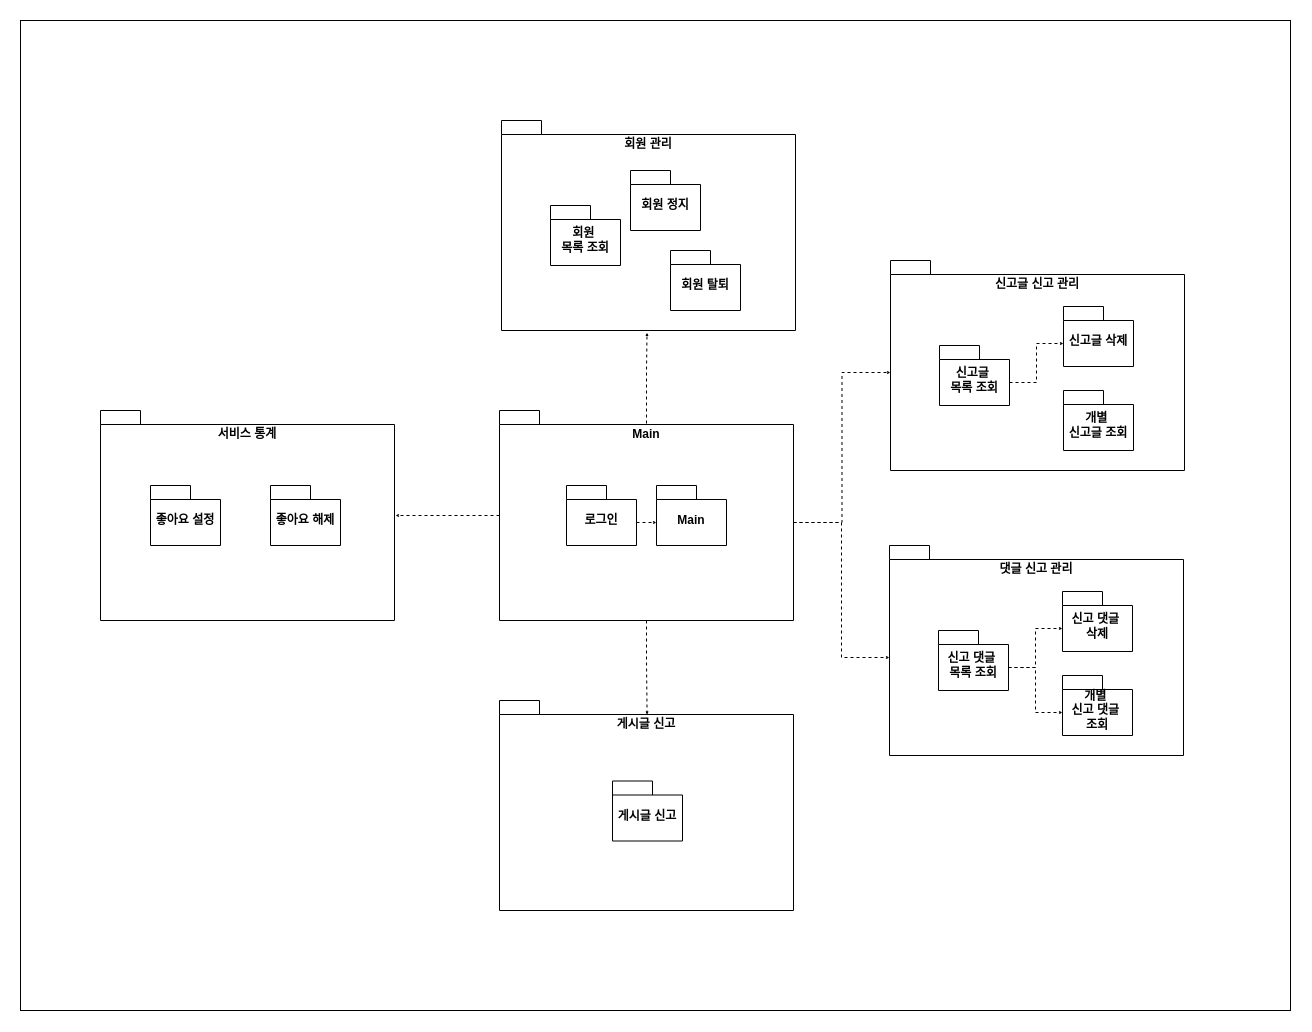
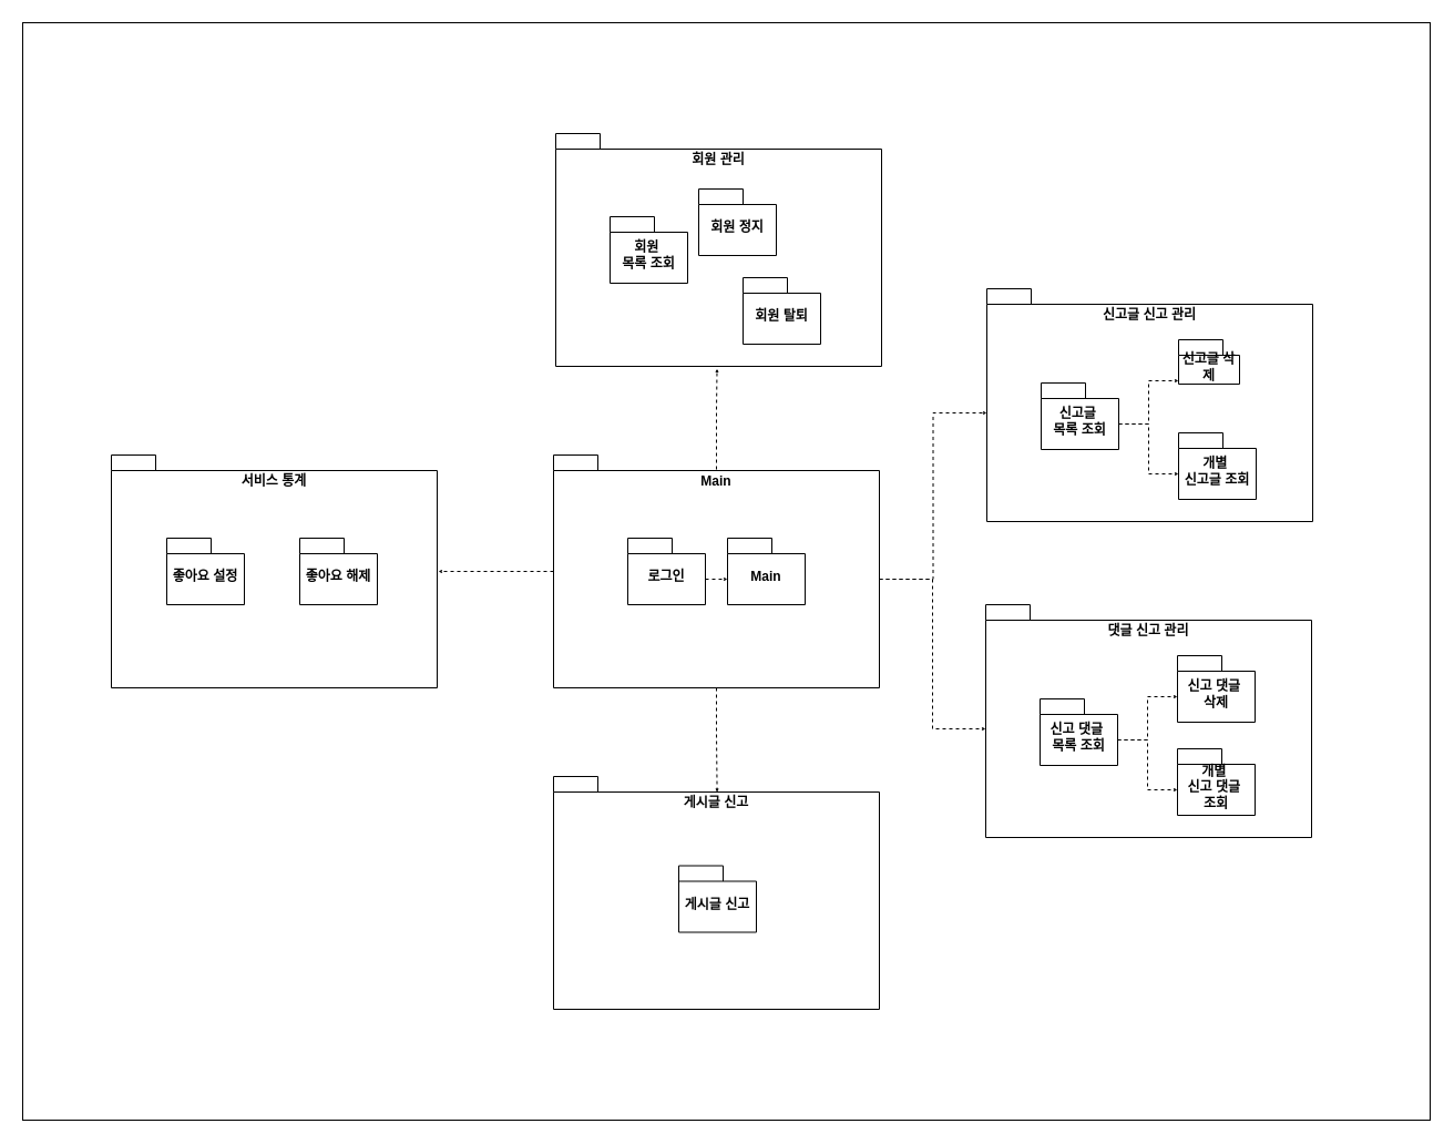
  <mxCell id="0" />
  <mxCell id="1" parent="0" />
  <mxCell id="2" value="" style="rounded=0;whiteSpace=wrap;html=1;fillColor=light-dark(#FFFFFF,#FFFFFF);" vertex="1" parent="1"><mxGeometry x="20" y="20" width="1270" height="990" as="geometry" /></mxCell>
  <mxCell id="3" value="신고글 신고 관리" style="shape=folder;fontStyle=1;spacingTop=10;tabWidth=40;tabHeight=14;tabPosition=left;html=1;whiteSpace=wrap;verticalAlign=top;strokeColor=light-dark(#000000,#000000);align=center;fontFamily=Helvetica;fontSize=12;fontColor=light-dark(#000000,#000000);fillColor=none;" parent="1" vertex="1"><mxGeometry x="890" y="260" width="294" height="210" as="geometry" /></mxCell>
  <mxCell id="4" value="신고글&amp;nbsp;&lt;div&gt;목록 조회&lt;/div&gt;" style="shape=folder;fontStyle=1;spacingTop=10;tabWidth=40;tabHeight=14;tabPosition=left;html=1;whiteSpace=wrap;verticalAlign=middle;fontSize=12;strokeColor=light-dark(#000000,#000000);align=center;fontFamily=Helvetica;fontColor=light-dark(#000000,#000000);fillColor=none;" parent="1" vertex="1"><mxGeometry x="939" y="345" width="70" height="60" as="geometry" /></mxCell>
- <mxCell id="5" value="신고글 삭제" style="shape=folder;fontStyle=1;spacingTop=10;tabWidth=40;tabHeight=14;tabPosition=left;html=1;whiteSpace=wrap;verticalAlign=middle;fontSize=12;strokeColor=light-dark(#000000,#000000);align=center;fontFamily=Helvetica;fontColor=light-dark(#000000,#000000);fillColor=none;" parent="1" vertex="1"><mxGeometry x="1063" y="306" width="70" height="60" as="geometry" /></mxCell>
+ <mxCell id="5" value="신고글 삭제" style="shape=folder;fontStyle=1;spacingTop=10;tabWidth=40;tabHeight=14;tabPosition=left;html=1;whiteSpace=wrap;verticalAlign=middle;fontSize=12;strokeColor=light-dark(#000000,#000000);align=center;fontFamily=Helvetica;fontColor=light-dark(#000000,#000000);fillColor=none;" parent="1" vertex="1"><mxGeometry x="1063" y="306" width="55" height="40" as="geometry" /></mxCell>
  <mxCell id="6" value="&lt;font style=&quot;color: light-dark(rgb(0, 0, 0), rgb(0, 0, 0));&quot;&gt;개별&amp;nbsp;&lt;/font&gt;&lt;div&gt;&lt;font style=&quot;color: light-dark(rgb(0, 0, 0), rgb(0, 0, 0));&quot;&gt;신고글&amp;nbsp;&lt;span style=&quot;background-color: transparent;&quot;&gt;조회&lt;/span&gt;&lt;/font&gt;&lt;/div&gt;" style="shape=folder;fontStyle=1;spacingTop=10;tabWidth=40;tabHeight=14;tabPosition=left;html=1;whiteSpace=wrap;verticalAlign=middle;fontSize=12;strokeColor=light-dark(#000000,#000000);align=center;fontFamily=Helvetica;fontColor=light-dark(#000000,#000000);fillColor=none;" parent="1" vertex="1"><mxGeometry x="1063" y="390" width="70" height="60" as="geometry" /></mxCell>
  <mxCell id="7" style="edgeStyle=orthogonalEdgeStyle;rounded=0;orthogonalLoop=1;jettySize=auto;html=1;exitX=0;exitY=0;exitDx=70;exitDy=37;exitPerimeter=0;entryX=0;entryY=0;entryDx=0;entryDy=37;entryPerimeter=0;dashed=1;startSize=1;endSize=1;strokeColor=light-dark(#000000,#000000);" parent="1" source="4" target="5" edge="1"><mxGeometry relative="1" as="geometry" /></mxCell>
+ <mxCell id="8" style="edgeStyle=orthogonalEdgeStyle;rounded=0;orthogonalLoop=1;jettySize=auto;html=1;exitX=0;exitY=0;exitDx=70;exitDy=37;exitPerimeter=0;entryX=0;entryY=0;entryDx=0;entryDy=37;entryPerimeter=0;dashed=1;startSize=1;endSize=1;strokeColor=light-dark(#000000,#000000);" parent="1" source="4" target="6" edge="1"><mxGeometry relative="1" as="geometry"><mxPoint x="941.31" y="371.24" as="sourcePoint" /><mxPoint x="941.52" y="397.52" as="targetPoint" /></mxGeometry></mxCell>
  <mxCell id="9" style="edgeStyle=orthogonalEdgeStyle;rounded=0;orthogonalLoop=1;jettySize=auto;html=1;exitX=0.5;exitY=1;exitDx=0;exitDy=0;exitPerimeter=0;entryX=0.502;entryY=0.068;entryDx=0;entryDy=0;entryPerimeter=0;dashed=1;strokeColor=light-dark(#000000,#000000);align=center;verticalAlign=middle;fontFamily=Helvetica;fontSize=11;fontColor=default;labelBackgroundColor=default;startSize=1;endArrow=classic;endSize=1;" edge="1" parent="1" source="10" target="16"><mxGeometry relative="1" as="geometry" /></mxCell>
  <mxCell id="10" value="Main" style="shape=folder;fontStyle=1;spacingTop=10;tabWidth=40;tabHeight=14;tabPosition=left;html=1;whiteSpace=wrap;verticalAlign=top;strokeColor=light-dark(#000000,#000000);align=center;fontFamily=Helvetica;fontSize=12;fontColor=light-dark(#000000,#000000);fillColor=none;" parent="1" vertex="1"><mxGeometry x="499" y="410" width="294" height="210" as="geometry" /></mxCell>
  <mxCell id="11" value="로그인" style="shape=folder;fontStyle=1;spacingTop=10;tabWidth=40;tabHeight=14;tabPosition=left;html=1;whiteSpace=wrap;verticalAlign=middle;fontSize=12;strokeColor=light-dark(#000000,#000000);align=center;fontFamily=Helvetica;fontColor=light-dark(#000000,#000000);fillColor=none;" parent="1" vertex="1"><mxGeometry x="566" y="485" width="70" height="60" as="geometry" /></mxCell>
  <mxCell id="12" value="Main" style="shape=folder;fontStyle=1;spacingTop=10;tabWidth=40;tabHeight=14;tabPosition=left;html=1;whiteSpace=wrap;verticalAlign=middle;fontSize=12;strokeColor=light-dark(#000000,#000000);align=center;fontFamily=Helvetica;fontColor=light-dark(#000000,#000000);fillColor=none;" parent="1" vertex="1"><mxGeometry x="656" y="485" width="70" height="60" as="geometry" /></mxCell>
  <mxCell id="13" style="edgeStyle=orthogonalEdgeStyle;rounded=0;orthogonalLoop=1;jettySize=auto;html=1;exitX=0;exitY=0;exitDx=70;exitDy=37;exitPerimeter=0;entryX=0;entryY=0;entryDx=0;entryDy=37;entryPerimeter=0;dashed=1;startSize=1;endSize=1;strokeColor=light-dark(#000000,#000000);" parent="1" source="11" target="12" edge="1"><mxGeometry relative="1" as="geometry" /></mxCell>
  <mxCell id="14" value="회원 관리" style="shape=folder;fontStyle=1;spacingTop=10;tabWidth=40;tabHeight=14;tabPosition=left;html=1;whiteSpace=wrap;verticalAlign=top;strokeColor=light-dark(#000000,#000000);fillColor=none;fontColor=light-dark(#000000,#000000);" parent="1" vertex="1"><mxGeometry x="501" y="120" width="294" height="210" as="geometry" /></mxCell>
- <mxCell id="15" value="회원&amp;nbsp;&lt;div&gt;목록 조회&lt;/div&gt;" style="shape=folder;fontStyle=1;spacingTop=10;tabWidth=40;tabHeight=14;tabPosition=left;html=1;whiteSpace=wrap;verticalAlign=middle;fontSize=12;strokeColor=light-dark(#000000,#000000);align=center;fontFamily=Helvetica;fontColor=light-dark(#000000,#000000);fillColor=none;" parent="1" vertex="1"><mxGeometry x="550" y="205" width="70" height="60" as="geometry" /></mxCell>
+ <mxCell id="15" value="회원&amp;nbsp;&lt;div&gt;목록 조회&lt;/div&gt;" style="shape=folder;fontStyle=1;spacingTop=10;tabWidth=40;tabHeight=14;tabPosition=left;html=1;whiteSpace=wrap;verticalAlign=middle;fontSize=12;strokeColor=light-dark(#000000,#000000);align=center;fontFamily=Helvetica;fontColor=light-dark(#000000,#000000);fillColor=none;" parent="1" vertex="1"><mxGeometry x="550" y="195" width="70" height="60" as="geometry" /></mxCell>
  <mxCell id="16" value="게시글 신고" style="shape=folder;fontStyle=1;spacingTop=10;tabWidth=40;tabHeight=14;tabPosition=left;html=1;whiteSpace=wrap;verticalAlign=top;strokeColor=light-dark(#000000,#000000);align=center;fontFamily=Helvetica;fontSize=12;fontColor=light-dark(#000000,#000000);fillColor=none;" parent="1" vertex="1"><mxGeometry x="499" y="700" width="294" height="210" as="geometry" /></mxCell>
  <mxCell id="17" value="게시글 신고" style="shape=folder;fontStyle=1;spacingTop=10;tabWidth=40;tabHeight=14;tabPosition=left;html=1;whiteSpace=wrap;verticalAlign=middle;fontSize=12;strokeColor=light-dark(#000000,#000000);align=center;fontFamily=Helvetica;fontColor=light-dark(#000000,#000000);fillColor=none;" parent="1" vertex="1"><mxGeometry x="612" y="780.5" width="70" height="60" as="geometry" /></mxCell>
  <mxCell id="18" value="서비스 통계" style="shape=folder;fontStyle=1;spacingTop=10;tabWidth=40;tabHeight=14;tabPosition=left;html=1;whiteSpace=wrap;verticalAlign=top;strokeColor=light-dark(#000000,#000000);align=center;fontFamily=Helvetica;fontSize=12;fontColor=light-dark(#000000,#000000);fillColor=none;" parent="1" vertex="1"><mxGeometry x="100" y="410" width="294" height="210" as="geometry" /></mxCell>
  <mxCell id="19" value="좋아요 설정" style="shape=folder;fontStyle=1;spacingTop=10;tabWidth=40;tabHeight=14;tabPosition=left;html=1;whiteSpace=wrap;verticalAlign=middle;fontSize=12;strokeColor=light-dark(#000000,#000000);align=center;fontFamily=Helvetica;fontColor=light-dark(#000000,#000000);fillColor=none;" parent="1" vertex="1"><mxGeometry x="150" y="485" width="70" height="60" as="geometry" /></mxCell>
  <mxCell id="20" value="좋아요 해제" style="shape=folder;fontStyle=1;spacingTop=10;tabWidth=40;tabHeight=14;tabPosition=left;html=1;whiteSpace=wrap;verticalAlign=middle;fontSize=12;strokeColor=light-dark(#000000,#000000);align=center;fontFamily=Helvetica;fontColor=light-dark(#000000,#000000);fillColor=none;" parent="1" vertex="1"><mxGeometry x="270" y="485" width="70" height="60" as="geometry" /></mxCell>
  <mxCell id="21" value="회원 정지" style="shape=folder;fontStyle=1;spacingTop=10;tabWidth=40;tabHeight=14;tabPosition=left;html=1;whiteSpace=wrap;verticalAlign=middle;fontSize=12;strokeColor=light-dark(#000000,#000000);align=center;fontFamily=Helvetica;fontColor=light-dark(#000000,#000000);fillColor=none;" parent="1" vertex="1"><mxGeometry x="630" y="170" width="70" height="60" as="geometry" /></mxCell>
  <mxCell id="22" value="회원 탈퇴" style="shape=folder;fontStyle=1;spacingTop=10;tabWidth=40;tabHeight=14;tabPosition=left;html=1;whiteSpace=wrap;verticalAlign=middle;fontSize=12;strokeColor=light-dark(#000000,#000000);align=center;fontFamily=Helvetica;fontColor=light-dark(#000000,#000000);fillColor=none;" parent="1" vertex="1"><mxGeometry x="670" y="250" width="70" height="60" as="geometry" /></mxCell>
  <mxCell id="23" value="댓글 신고 관리" style="shape=folder;fontStyle=1;spacingTop=10;tabWidth=40;tabHeight=14;tabPosition=left;html=1;whiteSpace=wrap;verticalAlign=top;strokeColor=light-dark(#000000,#000000);align=center;fontFamily=Helvetica;fontSize=12;fontColor=light-dark(#000000,#000000);fillColor=none;" parent="1" vertex="1"><mxGeometry x="889" y="545" width="294" height="210" as="geometry" /></mxCell>
  <mxCell id="24" value="신고 댓글&amp;nbsp;&lt;div&gt;목록 조회&lt;/div&gt;" style="shape=folder;fontStyle=1;spacingTop=10;tabWidth=40;tabHeight=14;tabPosition=left;html=1;whiteSpace=wrap;verticalAlign=middle;fontSize=12;strokeColor=light-dark(#000000,#000000);align=center;fontFamily=Helvetica;fontColor=light-dark(#000000,#000000);fillColor=none;" parent="1" vertex="1"><mxGeometry x="938" y="630" width="70" height="60" as="geometry" /></mxCell>
  <mxCell id="25" value="신고 댓글&amp;nbsp;&lt;div&gt;삭제&lt;/div&gt;" style="shape=folder;fontStyle=1;spacingTop=10;tabWidth=40;tabHeight=14;tabPosition=left;html=1;whiteSpace=wrap;verticalAlign=middle;fontSize=12;strokeColor=light-dark(#000000,#000000);align=center;fontFamily=Helvetica;fontColor=light-dark(#000000,#000000);fillColor=none;" parent="1" vertex="1"><mxGeometry x="1062" y="591" width="70" height="60" as="geometry" /></mxCell>
  <mxCell id="26" value="개별&amp;nbsp;&lt;div&gt;신고 댓글&amp;nbsp;&lt;/div&gt;&lt;div&gt;&lt;span style=&quot;background-color: transparent;&quot;&gt;조회&lt;/span&gt;&lt;/div&gt;" style="shape=folder;fontStyle=1;spacingTop=10;tabWidth=40;tabHeight=14;tabPosition=left;html=1;whiteSpace=wrap;verticalAlign=middle;fontSize=12;strokeColor=light-dark(#000000,#000000);align=center;fontFamily=Helvetica;fontColor=light-dark(#000000,#000000);fillColor=none;" parent="1" vertex="1"><mxGeometry x="1062" y="675" width="70" height="60" as="geometry" /></mxCell>
  <mxCell id="27" style="edgeStyle=orthogonalEdgeStyle;rounded=0;orthogonalLoop=1;jettySize=auto;html=1;exitX=0;exitY=0;exitDx=70;exitDy=37;exitPerimeter=0;entryX=0;entryY=0;entryDx=0;entryDy=37;entryPerimeter=0;dashed=1;startSize=1;endSize=1;strokeColor=light-dark(#000000,#000000);" parent="1" source="24" target="25" edge="1"><mxGeometry relative="1" as="geometry" /></mxCell>
  <mxCell id="28" style="edgeStyle=orthogonalEdgeStyle;rounded=0;orthogonalLoop=1;jettySize=auto;html=1;exitX=0;exitY=0;exitDx=70;exitDy=37;exitPerimeter=0;entryX=0;entryY=0;entryDx=0;entryDy=37;entryPerimeter=0;dashed=1;startSize=1;endSize=1;strokeColor=light-dark(#000000,#000000);" parent="1" source="24" target="26" edge="1"><mxGeometry relative="1" as="geometry"><mxPoint x="940.31" y="656.24" as="sourcePoint" /><mxPoint x="940.52" y="682.52" as="targetPoint" /></mxGeometry></mxCell>
  <mxCell id="29" style="edgeStyle=orthogonalEdgeStyle;rounded=0;orthogonalLoop=1;jettySize=auto;html=1;dashed=1;strokeColor=light-dark(#000000,#000000);align=center;verticalAlign=middle;fontFamily=Helvetica;fontSize=11;fontColor=default;labelBackgroundColor=default;startSize=1;endArrow=classic;endSize=1;exitX=0.5;exitY=0.062;exitDx=0;exitDy=0;exitPerimeter=0;entryX=0.495;entryY=1.01;entryDx=0;entryDy=0;entryPerimeter=0;" edge="1" parent="1" source="10" target="14"><mxGeometry relative="1" as="geometry"><mxPoint x="646.016" y="413" as="sourcePoint" /><mxPoint x="645" y="331" as="targetPoint" /></mxGeometry></mxCell>
  <mxCell id="30" style="edgeStyle=orthogonalEdgeStyle;rounded=0;orthogonalLoop=1;jettySize=auto;html=1;dashed=1;strokeColor=light-dark(#000000,#000000);align=center;verticalAlign=middle;fontFamily=Helvetica;fontSize=11;fontColor=default;labelBackgroundColor=default;startSize=1;endArrow=classic;endSize=1;" edge="1" parent="1" source="10"><mxGeometry relative="1" as="geometry"><mxPoint x="395" y="515" as="targetPoint" /></mxGeometry></mxCell>
  <mxCell id="31" style="edgeStyle=orthogonalEdgeStyle;rounded=0;orthogonalLoop=1;jettySize=auto;html=1;exitX=0;exitY=0;exitDx=294;exitDy=112;exitPerimeter=0;entryX=0;entryY=0;entryDx=0;entryDy=112;entryPerimeter=0;dashed=1;strokeColor=light-dark(#000000,#000000);align=center;verticalAlign=middle;fontFamily=Helvetica;fontSize=11;fontColor=default;labelBackgroundColor=default;startSize=1;endArrow=classic;endSize=1;" edge="1" parent="1" source="10" target="3"><mxGeometry relative="1" as="geometry" /></mxCell>
  <mxCell id="32" style="edgeStyle=orthogonalEdgeStyle;rounded=0;orthogonalLoop=1;jettySize=auto;html=1;entryX=0;entryY=0;entryDx=0;entryDy=112;entryPerimeter=0;dashed=1;strokeColor=light-dark(#000000,#000000);align=center;verticalAlign=middle;fontFamily=Helvetica;fontSize=11;fontColor=default;labelBackgroundColor=default;startSize=1;endArrow=classic;endSize=1;" edge="1" parent="1" source="10" target="23"><mxGeometry relative="1" as="geometry"><Array as="points"><mxPoint x="841" y="522" /><mxPoint x="841" y="657" /></Array></mxGeometry></mxCell>
